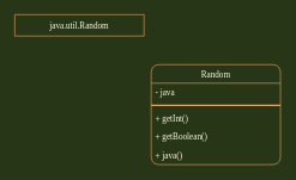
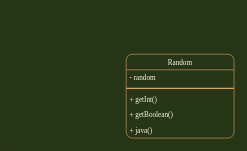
  <mxCell id="0" />
  <mxCell id="1" parent="0" />
  <mxCell id="2" value="Random" style="swimlane;fontStyle=0;childLayout=stackLayout;horizontal=1;startSize=26;fillColor=none;horizontalStack=0;resizeParent=1;resizeParentMax=0;resizeLast=0;collapsible=1;marginBottom=0;strokeColor=#DDA15E;fontColor=#FEFAE0;fontFamily=Lucida Console;align=center;rounded=1;" parent="1" vertex="1"><mxGeometry x="210" y="90" width="180" height="140" as="geometry" /></mxCell>
- <mxCell id="3" value="- java" style="text;strokeColor=none;fillColor=none;align=left;verticalAlign=top;spacingLeft=4;spacingRight=4;overflow=hidden;rotatable=0;points=[[0,0.5],[1,0.5]];portConstraint=eastwest;fontColor=#FEFAE0;fontFamily=Lucida Console;rounded=1;" parent="2" vertex="1"><mxGeometry y="26" width="180" height="26" as="geometry" /></mxCell>
+ <mxCell id="3" value="- random" style="text;strokeColor=none;fillColor=none;align=left;verticalAlign=top;spacingLeft=4;spacingRight=4;overflow=hidden;rotatable=0;points=[[0,0.5],[1,0.5]];portConstraint=eastwest;fontColor=#FEFAE0;fontFamily=Lucida Console;rounded=1;" parent="2" vertex="1"><mxGeometry y="26" width="180" height="26" as="geometry" /></mxCell>
  <mxCell id="4" value="" style="line;strokeWidth=2;html=1;shadow=0;glass=0;sketch=0;fontFamily=Comic Sans MS;fontColor=#FEFAE0;fillColor=none;align=center;strokeColor=#DDA15E;rounded=1;labelBackgroundColor=#283618;" parent="2" vertex="1"><mxGeometry y="52" width="180" height="10" as="geometry" /></mxCell>
  <mxCell id="5" value="+ getInt()" style="text;strokeColor=none;fillColor=none;align=left;verticalAlign=top;spacingLeft=4;spacingRight=4;overflow=hidden;rotatable=0;points=[[0,0.5],[1,0.5]];portConstraint=eastwest;fontColor=#FEFAE0;fontFamily=Lucida Console;rounded=1;" vertex="1" parent="2"><mxGeometry y="62" width="180" height="26" as="geometry" /></mxCell>
  <mxCell id="6" value="+ getBoolean()" style="text;strokeColor=none;fillColor=none;align=left;verticalAlign=top;spacingLeft=4;spacingRight=4;overflow=hidden;rotatable=0;points=[[0,0.5],[1,0.5]];portConstraint=eastwest;fontColor=#FEFAE0;fontFamily=Lucida Console;rounded=1;" parent="2" vertex="1"><mxGeometry y="88" width="180" height="26" as="geometry" /></mxCell>
  <mxCell id="7" value="+ java()" style="text;strokeColor=none;fillColor=none;align=left;verticalAlign=top;spacingLeft=4;spacingRight=4;overflow=hidden;rotatable=0;points=[[0,0.5],[1,0.5]];portConstraint=eastwest;fontColor=#FEFAE0;fontFamily=Lucida Console;rounded=1;" parent="2" vertex="1"><mxGeometry y="114" width="180" height="26" as="geometry" /></mxCell>
- <mxCell id="8" value="java.util.Random" style="swimlane;fontStyle=0;childLayout=stackLayout;horizontal=1;startSize=30;fillColor=none;horizontalStack=0;resizeParent=1;resizeParentMax=0;resizeLast=0;collapsible=1;marginBottom=0;strokeColor=#DDA15E;fontColor=#FEFAE0;fontFamily=Lucida Console;align=center;arcSize=0;rounded=1;" parent="1" vertex="1"><mxGeometry x="20" y="20" width="180" height="30" as="geometry" /></mxCell>
